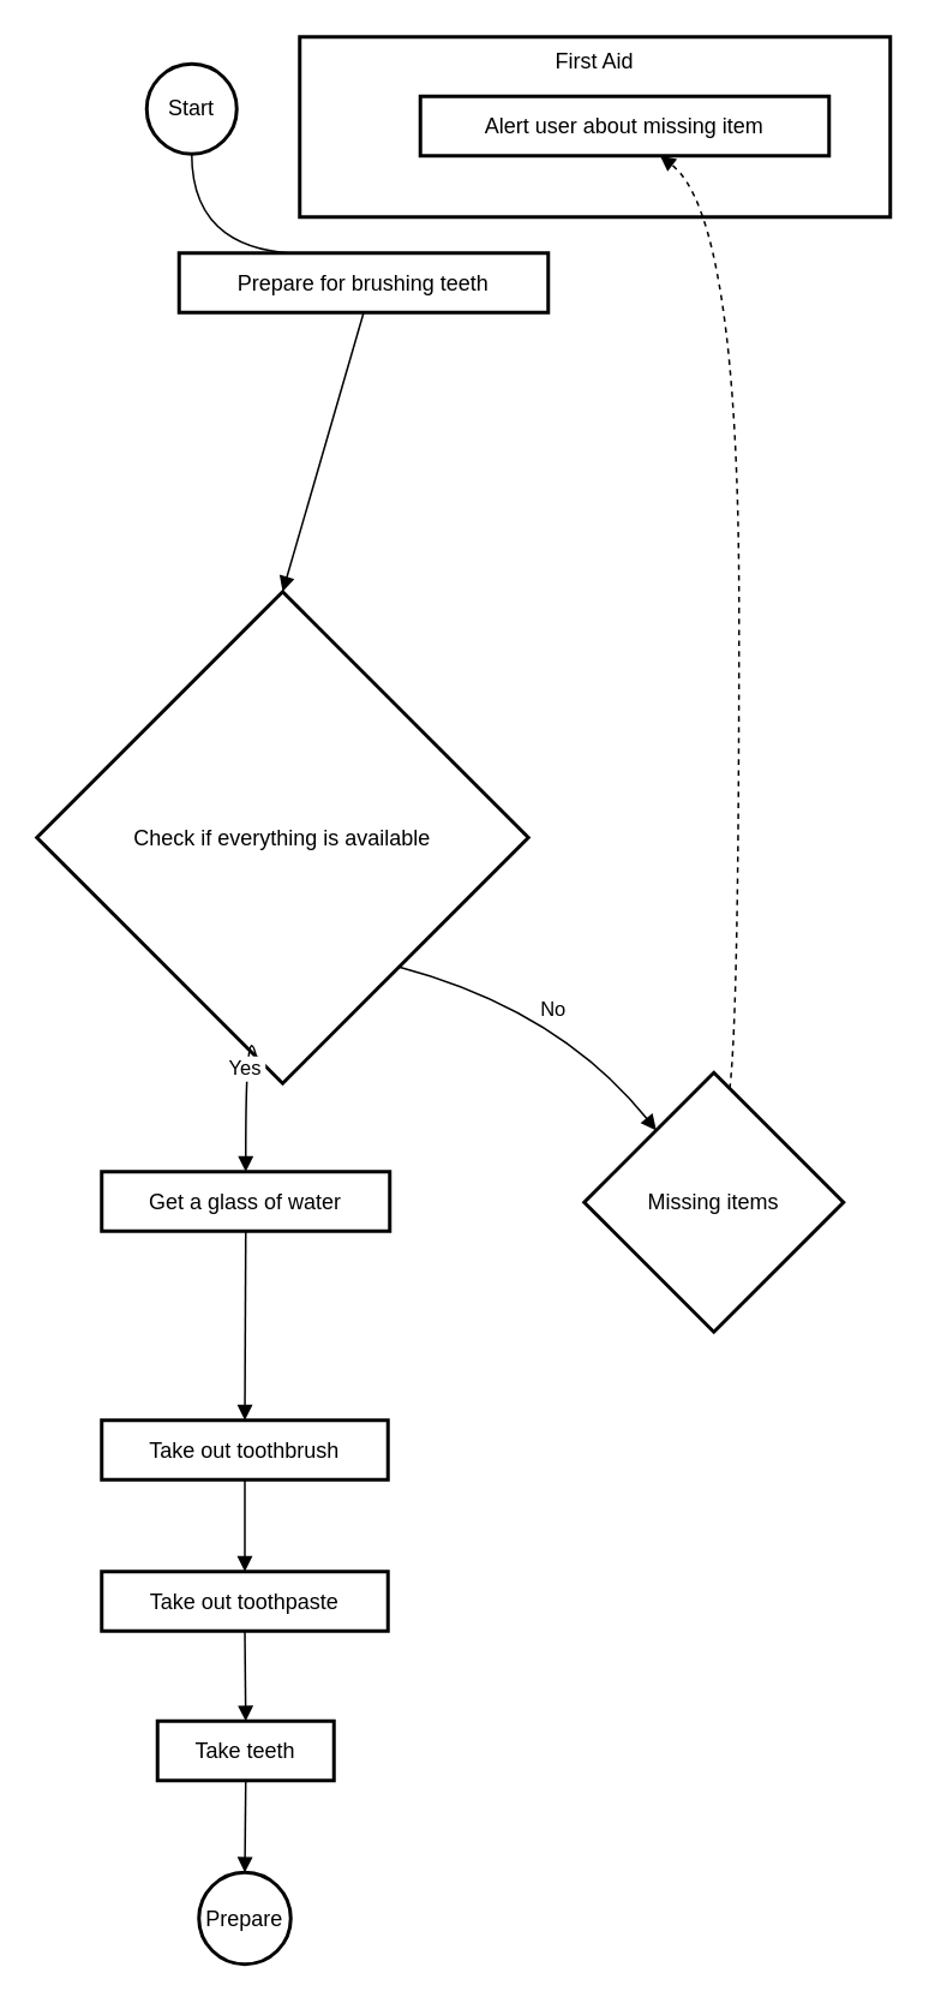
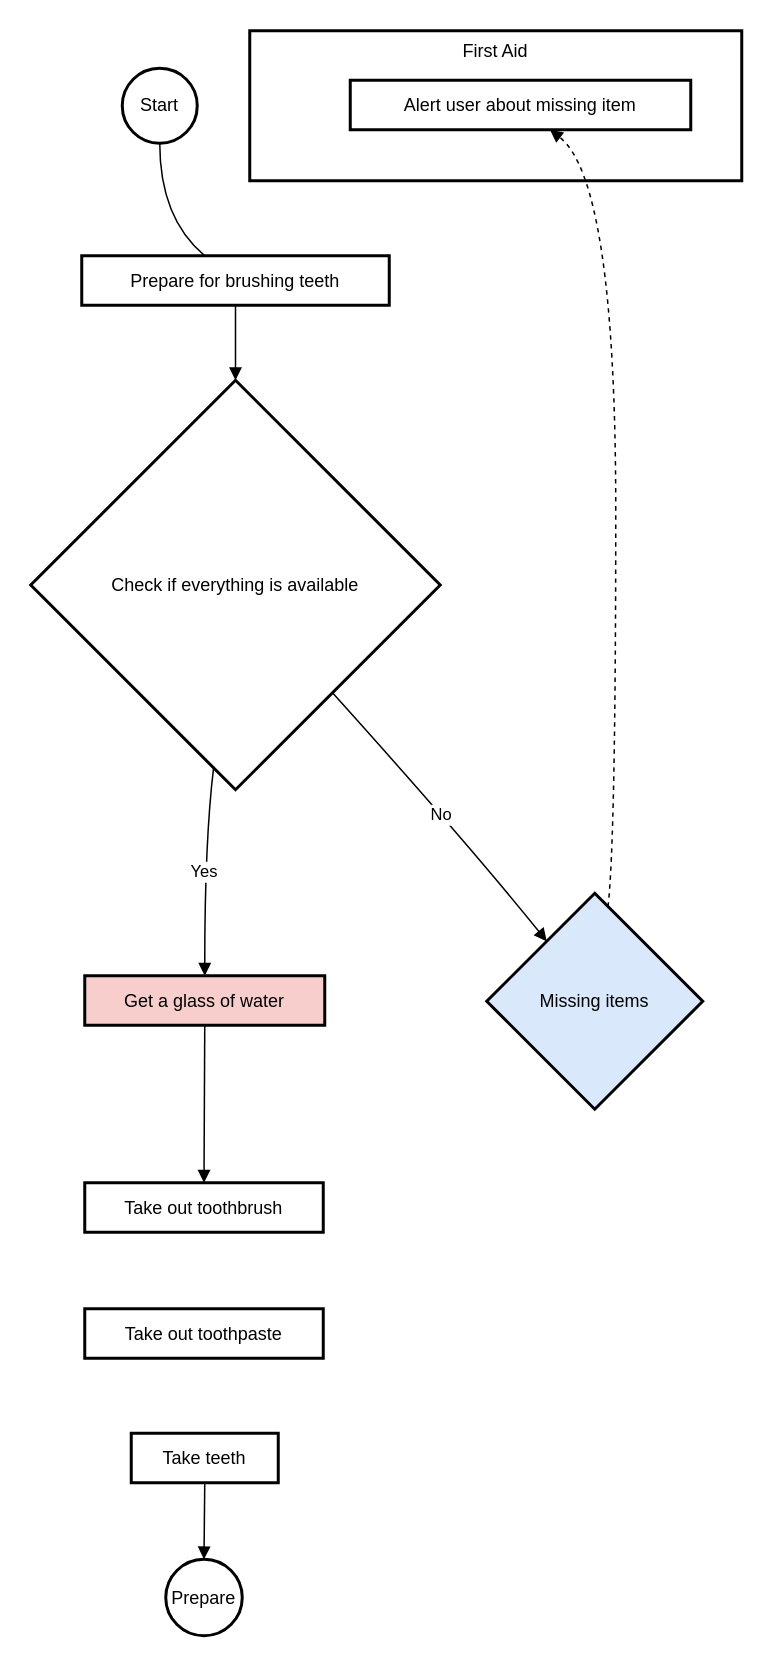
  <mxCell id="0" />
  <mxCell id="1" parent="0" />
  <mxCell id="2" value="First Aid" style="whiteSpace=wrap;strokeWidth=2;verticalAlign=top;" vertex="1" parent="1"><mxGeometry x="166" width="328" height="100" as="geometry" y="20" /></mxCell>
  <mxCell id="3" value="Alert user about missing item" style="whiteSpace=wrap;strokeWidth=2;" vertex="1" parent="1"><mxGeometry x="233" y="53" width="227" height="33" as="geometry" /></mxCell>
- <mxCell id="4" value="Start" style="ellipse;aspect=fixed;strokeWidth=2;whiteSpace=wrap;" vertex="1" parent="1"><mxGeometry x="81" y="35" width="50" height="50" as="geometry" /></mxCell>
- <mxCell id="5" value="Prepare for brushing teeth" style="whiteSpace=wrap;strokeWidth=2;" vertex="1" parent="1"><mxGeometry x="99" y="140" width="205" height="33" as="geometry" /></mxCell>
- <mxCell id="6" value="Check if everything is available" style="rhombus;strokeWidth=2;whiteSpace=wrap;" vertex="1" parent="1"><mxGeometry x="20" y="328" width="273" height="273" as="geometry" /></mxCell>
- <mxCell id="7" value="Get a glass of water" style="whiteSpace=wrap;strokeWidth=2;" vertex="1" parent="1"><mxGeometry x="56" y="650" width="160" height="33" as="geometry" /></mxCell>
+ <mxCell id="4" value="Start" style="ellipse;aspect=fixed;strokeWidth=2;whiteSpace=wrap;" vertex="1" parent="1"><mxGeometry x="81" y="45" width="50" height="50" as="geometry" /></mxCell>
+ <mxCell id="5" value="Prepare for brushing teeth" style="whiteSpace=wrap;strokeWidth=2;" vertex="1" parent="1"><mxGeometry x="54" y="170" width="205" height="33" as="geometry" /></mxCell>
+ <mxCell id="6" value="Check if everything is available" style="rhombus;strokeWidth=2;whiteSpace=wrap;" vertex="1" parent="1"><mxGeometry y="253" width="273" height="273" as="geometry" x="20" /></mxCell>
+ <mxCell id="7" value="Get a glass of water" style="whiteSpace=wrap;strokeWidth=2;fillColor=#f8cecc;" vertex="1" parent="1"><mxGeometry x="56" y="650" width="160" height="33" as="geometry" /></mxCell>
  <mxCell id="8" value="Take out toothbrush" style="whiteSpace=wrap;strokeWidth=2;" vertex="1" parent="1"><mxGeometry x="56" y="788" width="159" height="33" as="geometry" /></mxCell>
  <mxCell id="9" value="Take out toothpaste" style="whiteSpace=wrap;strokeWidth=2;" vertex="1" parent="1"><mxGeometry x="56" y="872" width="159" height="33" as="geometry" /></mxCell>
  <mxCell id="10" value="Take teeth" style="whiteSpace=wrap;strokeWidth=2;" vertex="1" parent="1"><mxGeometry x="87" y="955" width="98" height="33" as="geometry" /></mxCell>
  <mxCell id="11" value="Prepare" style="ellipse;aspect=fixed;strokeWidth=2;whiteSpace=wrap;" vertex="1" parent="1"><mxGeometry x="110" y="1039" width="51" height="51" as="geometry" /></mxCell>
- <mxCell id="12" value="Missing items" style="rhombus;strokeWidth=2;whiteSpace=wrap;" vertex="1" parent="1"><mxGeometry x="324" y="595" width="144" height="144" as="geometry" /></mxCell>
+ <mxCell id="12" value="Missing items" style="rhombus;strokeWidth=2;whiteSpace=wrap;fillColor=#dae8fc;" vertex="1" parent="1"><mxGeometry x="324" y="595" width="144" height="144" as="geometry" /></mxCell>
  <mxCell id="13" value="" style="curved=1;startArrow=none;endArrow=none;exitX=0.51;exitY=1;entryX=0.4;entryY=0;" edge="1" parent="1" source="4" target="5"><mxGeometry relative="1" as="geometry"><Array as="points"><mxPoint x="106" y="145" /></Array></mxGeometry></mxCell>
  <mxCell id="14" value="" style="curved=1;startArrow=none;endArrow=block;exitX=0.5;exitY=1.01;entryX=0.5;entryY=0;" edge="1" parent="1" source="5" target="6"><mxGeometry relative="1" as="geometry"><Array as="points" /></mxGeometry></mxCell>
  <mxCell id="15" value="Yes" style="curved=1;startArrow=none;endArrow=block;exitX=0.44;exitY=1;entryX=0.5;entryY=-0.01;" edge="1" parent="1" source="6" target="7"><mxGeometry relative="1" as="geometry"><Array as="points"><mxPoint x="136" y="560" /></Array></mxGeometry></mxCell>
  <mxCell id="16" value="No" style="curved=1;startArrow=none;endArrow=block;exitX=0.95;exitY=1;entryX=0.1;entryY=0;" edge="1" parent="1" source="6" target="12"><mxGeometry relative="1" as="geometry"><Array as="points"><mxPoint x="310" y="560" /></Array></mxGeometry></mxCell>
  <mxCell id="17" value="" style="curved=1;startArrow=none;endArrow=block;exitX=0.5;exitY=1.01;entryX=0.5;entryY=0.01;" edge="1" parent="1" source="7" target="8"><mxGeometry relative="1" as="geometry"><Array as="points" /></mxGeometry></mxCell>
- <mxCell id="18" value="" style="curved=1;startArrow=none;endArrow=block;exitX=0.5;exitY=1.02;entryX=0.5;entryY=-0.01;" edge="1" parent="1" source="8" target="9"><mxGeometry relative="1" as="geometry"><Array as="points" /></mxGeometry></mxCell>
- <mxCell id="19" value="" style="curved=1;startArrow=none;endArrow=block;exitX=0.5;exitY=1;entryX=0.5;entryY=0;" edge="1" parent="1" source="9" target="10"><mxGeometry relative="1" as="geometry"><Array as="points" /></mxGeometry></mxCell>
  <mxCell id="20" value="" style="curved=1;startArrow=none;endArrow=block;exitX=0.5;exitY=1.02;entryX=0.51;entryY=-0.01;" edge="1" parent="1" source="10" target="11"><mxGeometry relative="1" as="geometry"><Array as="points" /></mxGeometry></mxCell>
  <mxCell id="21" value="" style="curved=1;startArrow=none;endArrow=block;exitX=0.57;exitY=0;entryX=0.59;entryY=1.02;dashed=1;" edge="1" parent="1" source="12" target="3"><mxGeometry relative="1" as="geometry"><Array as="points"><mxPoint x="410" y="560" /><mxPoint x="410" y="120" /></Array></mxGeometry></mxCell>
